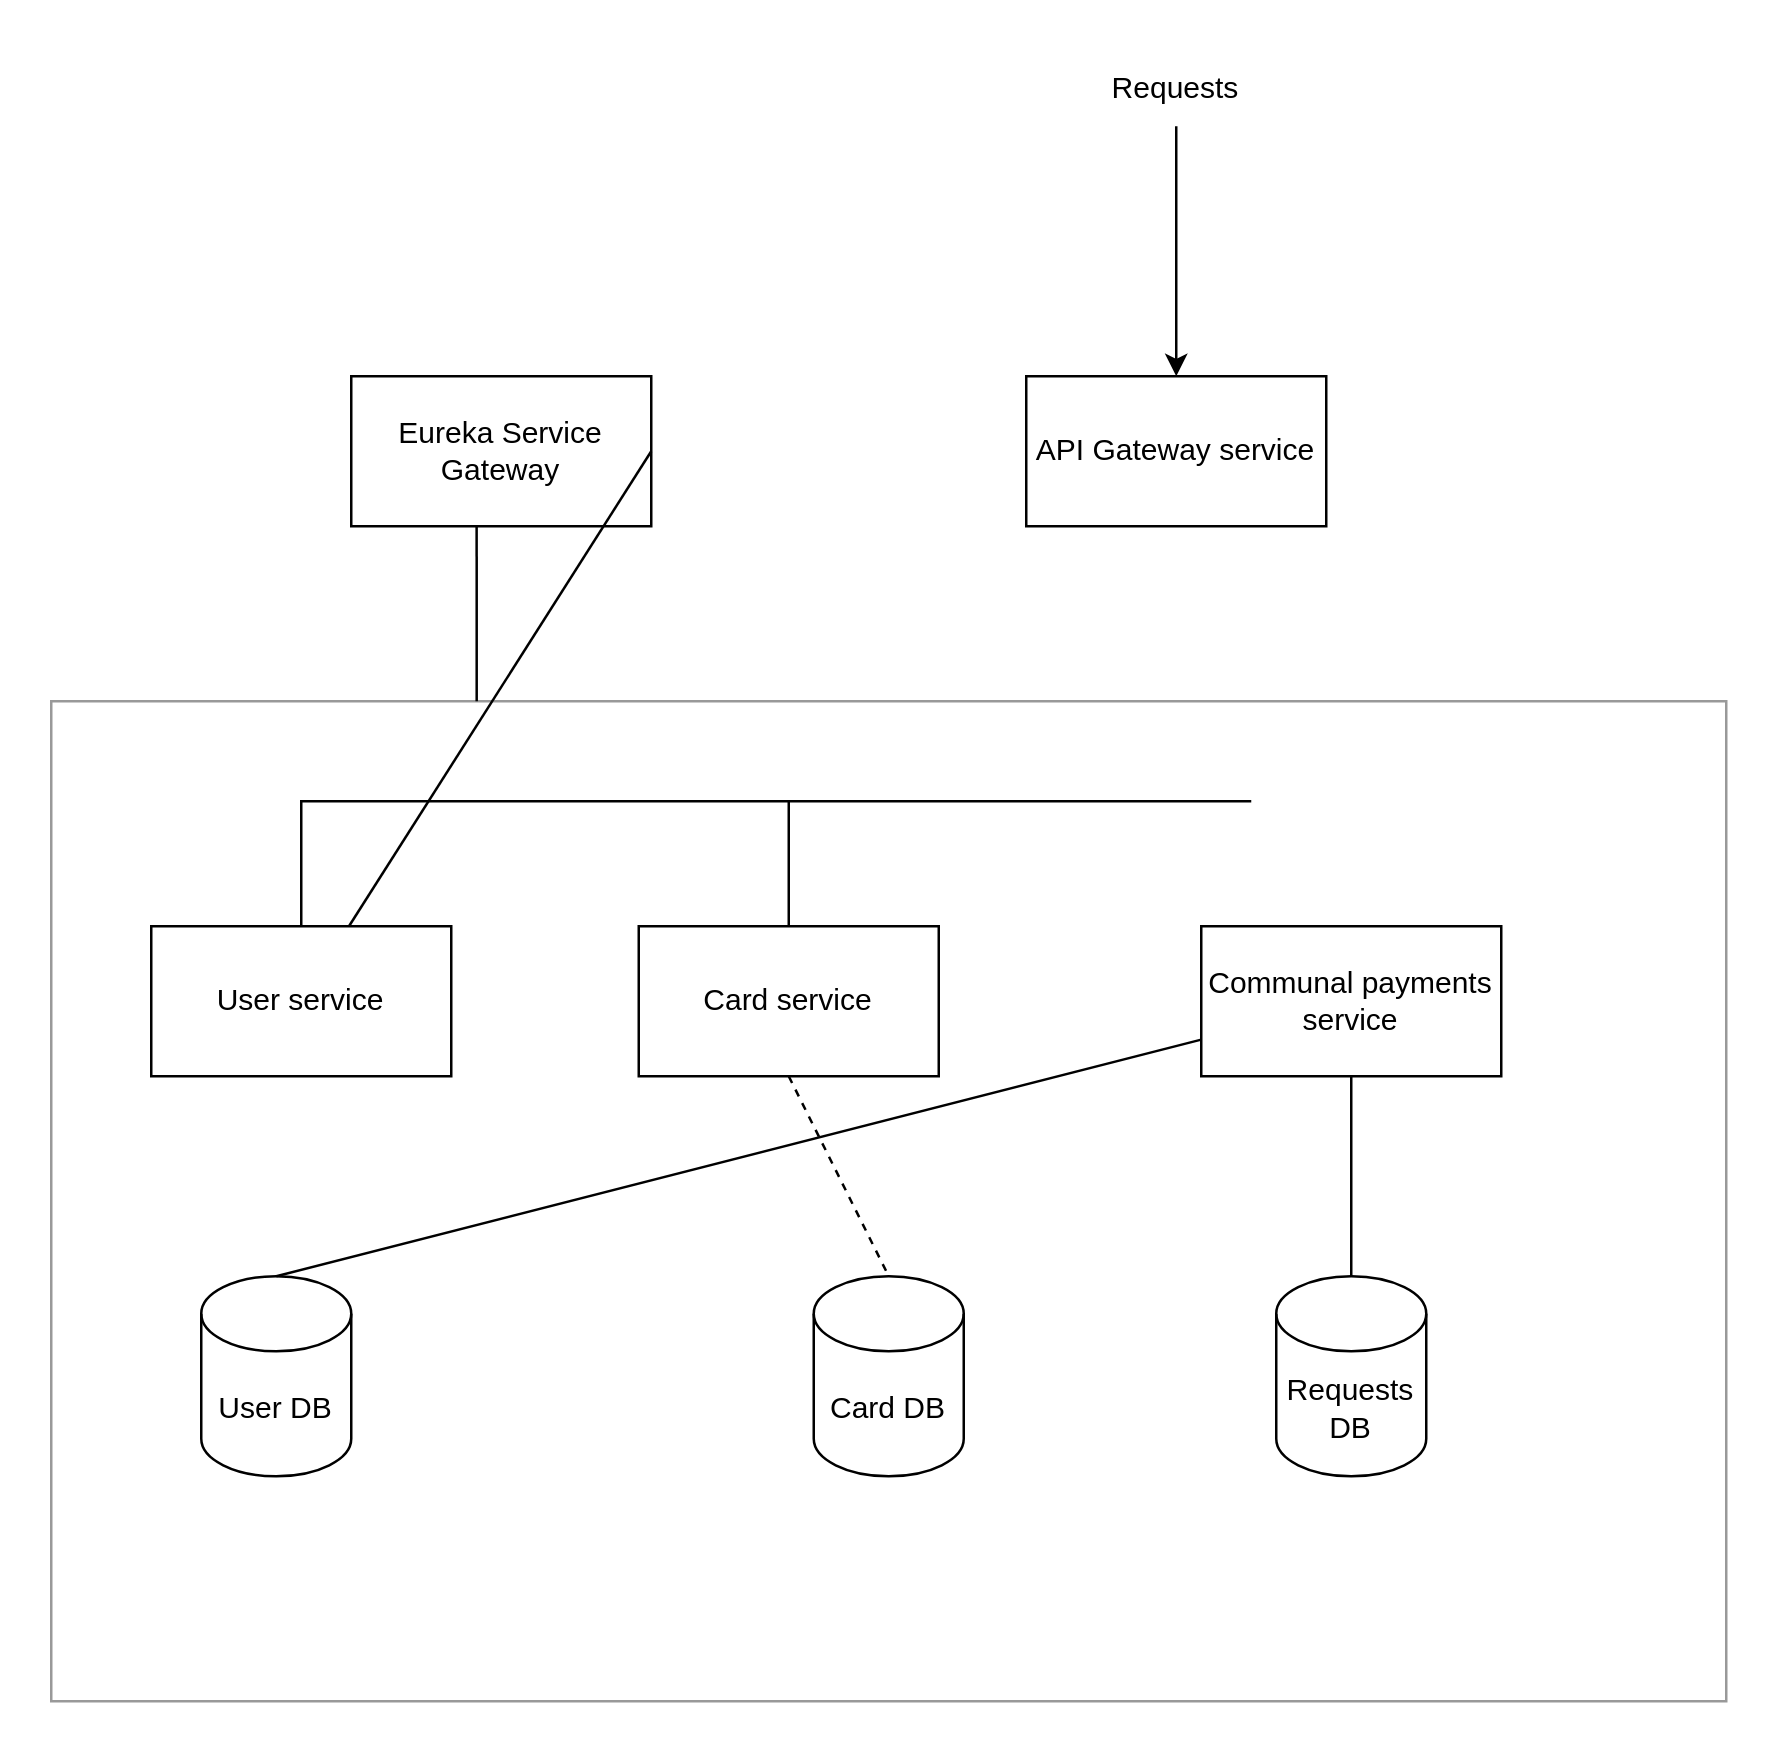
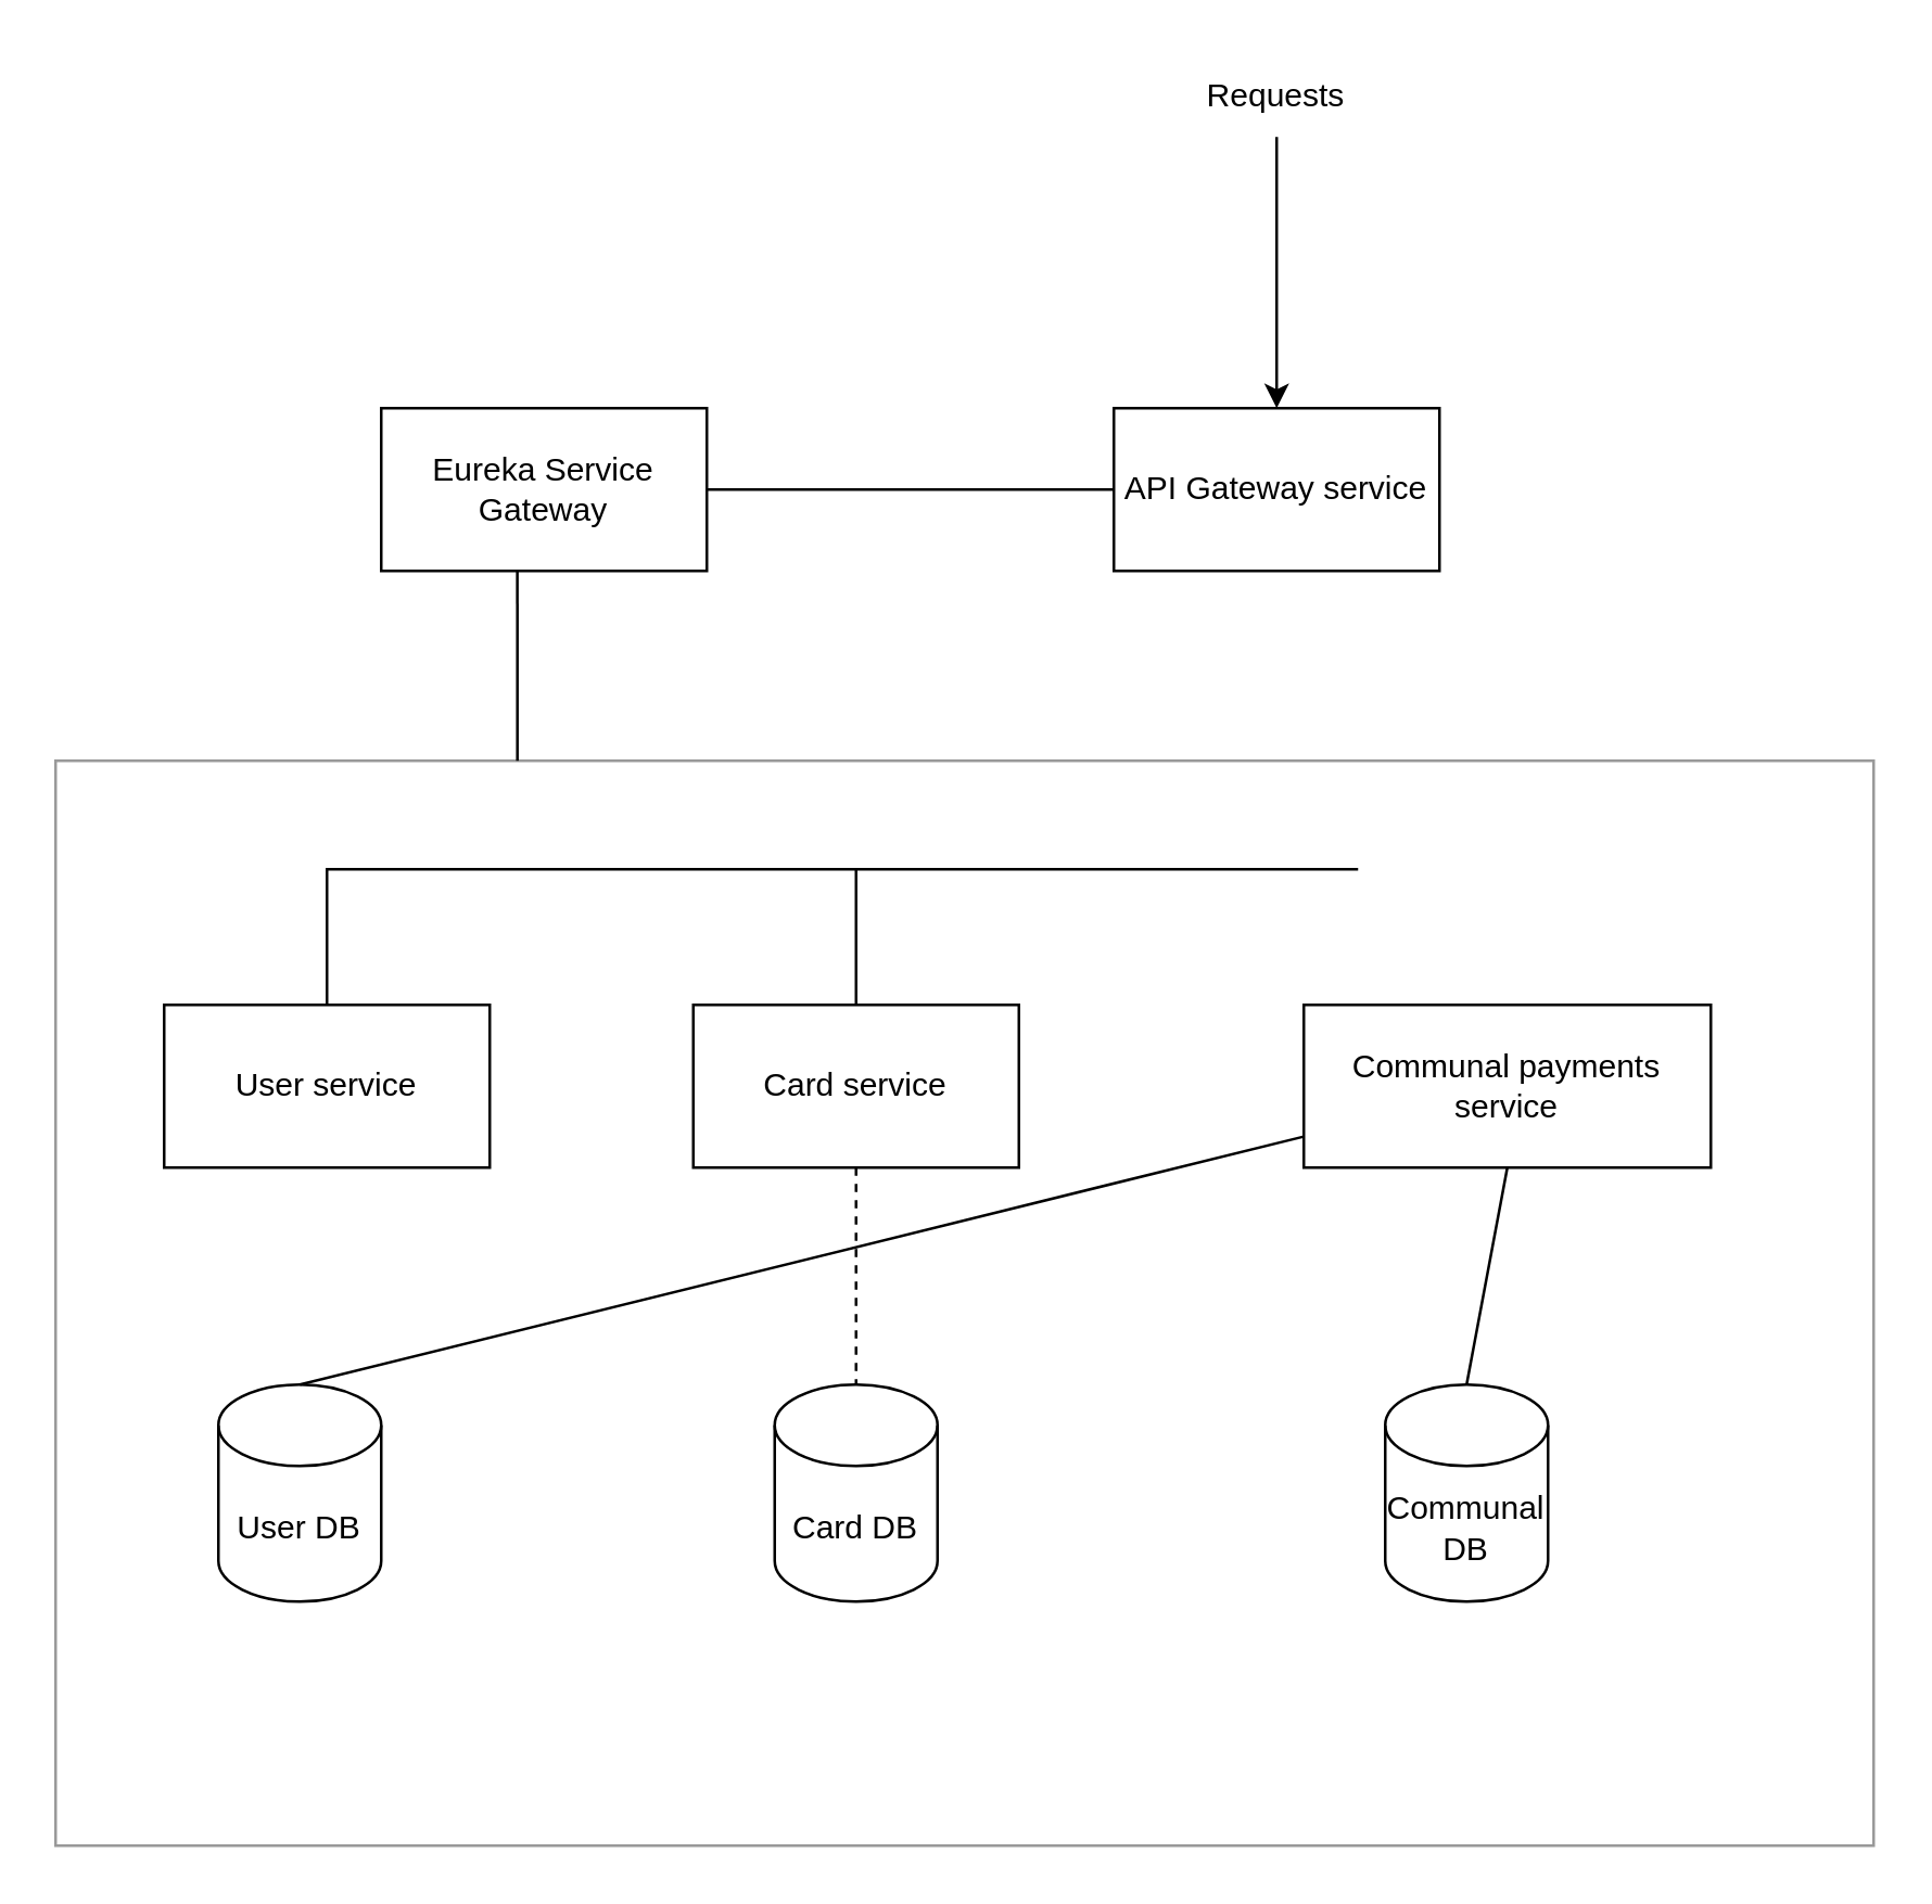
  <mxCell id="0" />
  <mxCell id="1" parent="0" />
  <mxCell id="2" value="Eureka Service Gateway" style="rounded=0;whiteSpace=wrap;html=1;" vertex="1" parent="1"><mxGeometry x="140" y="150" width="120" height="60" as="geometry" /></mxCell>
  <mxCell id="3" value="" style="rounded=0;whiteSpace=wrap;html=1;opacity=40;" vertex="1" parent="1"><mxGeometry x="20" y="280" width="670" height="400" as="geometry" /></mxCell>
  <mxCell id="4" value="API Gateway service" style="rounded=0;whiteSpace=wrap;html=1;" vertex="1" parent="1"><mxGeometry x="410" y="150" width="120" height="60" as="geometry" /></mxCell>
  <mxCell id="5" value="" style="endArrow=classic;html=1;rounded=0;entryX=0.5;entryY=0;entryDx=0;entryDy=0;" edge="1" parent="1" target="4"><mxGeometry width="50" height="50" relative="1" as="geometry"><mxPoint x="470" y="50" as="sourcePoint" /><mxPoint x="400" y="260" as="targetPoint" /></mxGeometry></mxCell>
  <mxCell id="6" value="Requests" style="text;html=1;align=center;verticalAlign=middle;whiteSpace=wrap;rounded=0;" vertex="1" parent="1"><mxGeometry x="440" y="20" width="60" height="30" as="geometry" /></mxCell>
- <mxCell id="7" value="" style="endArrow=none;html=1;rounded=0;exitX=1;exitY=0.5;exitDx=0;exitDy=0;" edge="1" parent="1" source="2" target="9"><mxGeometry width="50" height="50" relative="1" as="geometry"><mxPoint x="350" y="310" as="sourcePoint" /><mxPoint x="400" y="260" as="targetPoint" /></mxGeometry></mxCell>
+ <mxCell id="7" value="" style="endArrow=none;html=1;rounded=0;entryX=0;entryY=0.5;entryDx=0;entryDy=0;exitX=1;exitY=0.5;exitDx=0;exitDy=0;" edge="1" parent="1" source="2" target="4"><mxGeometry width="50" height="50" relative="1" as="geometry"><mxPoint x="350" y="310" as="sourcePoint" /><mxPoint x="400" y="260" as="targetPoint" /></mxGeometry></mxCell>
  <mxCell id="8" value="" style="endArrow=none;html=1;rounded=0;entryX=0.418;entryY=1;entryDx=0;entryDy=0;exitX=0.254;exitY=0;exitDx=0;exitDy=0;exitPerimeter=0;entryPerimeter=0;" edge="1" parent="1" source="3" target="2"><mxGeometry width="50" height="50" relative="1" as="geometry"><mxPoint x="350" y="310" as="sourcePoint" /><mxPoint x="400" y="260" as="targetPoint" /></mxGeometry></mxCell>
  <mxCell id="9" value="User service" style="rounded=0;whiteSpace=wrap;html=1;" vertex="1" parent="1"><mxGeometry x="60" y="370" width="120" height="60" as="geometry" /></mxCell>
  <mxCell id="10" value="User DB" style="shape=cylinder3;whiteSpace=wrap;html=1;boundedLbl=1;backgroundOutline=1;size=15;" vertex="1" parent="1"><mxGeometry x="80" y="510" width="60" height="80" as="geometry" /></mxCell>
- <mxCell id="11" value="Card DB" style="shape=cylinder3;whiteSpace=wrap;html=1;boundedLbl=1;backgroundOutline=1;size=15;" vertex="1" parent="1"><mxGeometry x="325" y="510" width="60" height="80" as="geometry" /></mxCell>
- <mxCell id="12" value="Requests DB" style="shape=cylinder3;whiteSpace=wrap;html=1;boundedLbl=1;backgroundOutline=1;size=15;" vertex="1" parent="1"><mxGeometry x="510" y="510" width="60" height="80" as="geometry" /></mxCell>
+ <mxCell id="11" value="Card DB" style="shape=cylinder3;whiteSpace=wrap;html=1;boundedLbl=1;backgroundOutline=1;size=15;" vertex="1" parent="1"><mxGeometry x="285" y="510" width="60" height="80" as="geometry" /></mxCell>
+ <mxCell id="12" value="Communal DB" style="shape=cylinder3;whiteSpace=wrap;html=1;boundedLbl=1;backgroundOutline=1;size=15;" vertex="1" parent="1"><mxGeometry x="510" y="510" width="60" height="80" as="geometry" /></mxCell>
  <mxCell id="13" value="Card service" style="rounded=0;whiteSpace=wrap;html=1;" vertex="1" parent="1"><mxGeometry x="255" y="370" width="120" height="60" as="geometry" /></mxCell>
- <mxCell id="14" value="Communal payments service" style="rounded=0;whiteSpace=wrap;html=1;" vertex="1" parent="1"><mxGeometry x="480" y="370" width="120" height="60" as="geometry" /></mxCell>
+ <mxCell id="14" value="Communal payments service" style="rounded=0;whiteSpace=wrap;html=1;" vertex="1" parent="1"><mxGeometry x="480" y="370" width="150" height="60" as="geometry" /></mxCell>
  <mxCell id="15" value="" style="endArrow=none;html=1;rounded=0;exitX=0.5;exitY=0;exitDx=0;exitDy=0;exitPerimeter=0;" edge="1" parent="1" source="10" target="14"><mxGeometry width="50" height="50" relative="1" as="geometry"><mxPoint x="350" y="310" as="sourcePoint" /><mxPoint x="400" y="260" as="targetPoint" /></mxGeometry></mxCell>
  <mxCell id="16" value="" style="endArrow=none;html=1;rounded=0;entryX=0.5;entryY=0;entryDx=0;entryDy=0;entryPerimeter=0;exitX=0.5;exitY=1;exitDx=0;exitDy=0;dashed=1;" edge="1" parent="1" source="13" target="11"><mxGeometry width="50" height="50" relative="1" as="geometry"><mxPoint x="350" y="310" as="sourcePoint" /><mxPoint x="400" y="260" as="targetPoint" /></mxGeometry></mxCell>
  <mxCell id="17" value="" style="endArrow=none;html=1;rounded=0;entryX=0.5;entryY=0;entryDx=0;entryDy=0;entryPerimeter=0;exitX=0.5;exitY=1;exitDx=0;exitDy=0;" edge="1" parent="1" source="14" target="12"><mxGeometry width="50" height="50" relative="1" as="geometry"><mxPoint x="350" y="310" as="sourcePoint" /><mxPoint x="400" y="260" as="targetPoint" /></mxGeometry></mxCell>
  <mxCell id="18" value="" style="endArrow=none;html=1;rounded=0;exitX=0.5;exitY=0;exitDx=0;exitDy=0;" edge="1" parent="1" source="9"><mxGeometry width="50" height="50" relative="1" as="geometry"><mxPoint x="350" y="310" as="sourcePoint" /><mxPoint x="500" y="320" as="targetPoint" /><Array as="points"><mxPoint x="120" y="320" /></Array></mxGeometry></mxCell>
  <mxCell id="19" value="" style="endArrow=none;html=1;rounded=0;exitX=0.5;exitY=0;exitDx=0;exitDy=0;" edge="1" parent="1" source="13"><mxGeometry width="50" height="50" relative="1" as="geometry"><mxPoint x="350" y="310" as="sourcePoint" /><mxPoint x="315" y="320" as="targetPoint" /></mxGeometry></mxCell>
